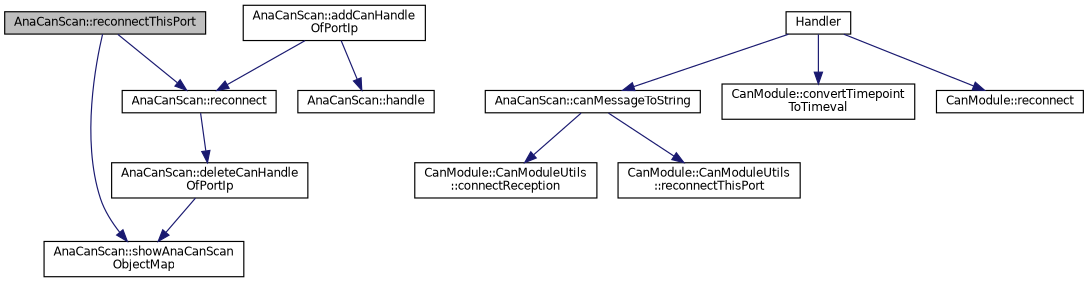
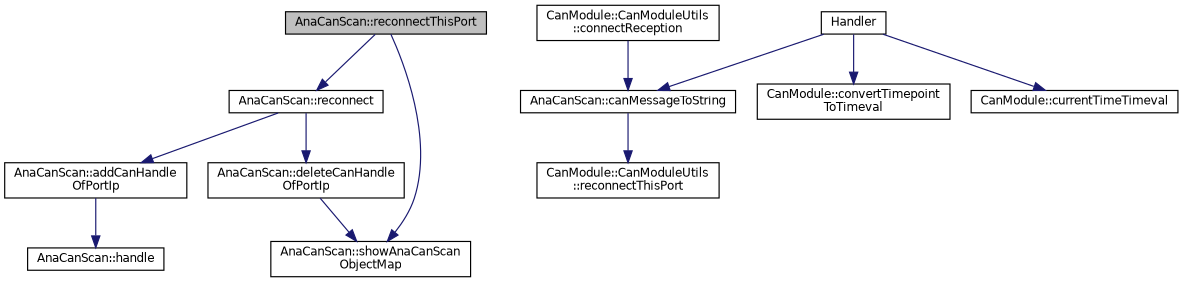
  digraph {
    rankdir=TB
    node [color=black fillcolor=white fontname=Helvetica fontsize=10 shape=record style=filled]
    edge [color=midnightblue fontname=Helvetica fontsize=10 labelfontname=Helvetica labelfontsize=10 style=solid]
    n1 [fillcolor=grey75 fontcolor=black height=0.2 label="AnaCanScan::reconnectThisPort" width=0.4]
    n2 [height=0.2 label="AnaCanScan::reconnect" width=0.4]
    n3 [height=0.2 label="AnaCanScan::showAnaCanScan\lObjectMap" width=0.4]
    n4 [height=0.2 label="AnaCanScan::addCanHandle\lOfPortIp" width=0.4]
    n5 [height=0.2 label="AnaCanScan::deleteCanHandle\lOfPortIp" width=0.4]
    n6 [height=0.2 label=Handler width=0.4]
    n7 [height=0.2 label="AnaCanScan::canMessageToString" width=0.4]
    n8 [height=0.2 label="CanModule::convertTimepoint\lToTimeval" width=0.4]
-   n9 [height=0.2 label="CanModule::reconnect" width=0.4]
+   n9 [height=0.2 label="CanModule::currentTimeTimeval" width=0.4]
    n10 [height=0.2 label="CanModule::CanModuleUtils\l::connectReception" width=0.4]
    n11 [height=0.2 label="CanModule::CanModuleUtils\l::reconnectThisPort" width=0.4]
    n12 [height=0.2 label="AnaCanScan::handle" width=0.4]
    n1 -> n2
    n1 -> n3
-   n4 -> n2
+   n2 -> n4
    n2 -> n5
    n4 -> n12
    n5 -> n3
    n6 -> n7
    n6 -> n8
    n6 -> n9
-   n7 -> n10
+   n10 -> n7
    n7 -> n11
  }
